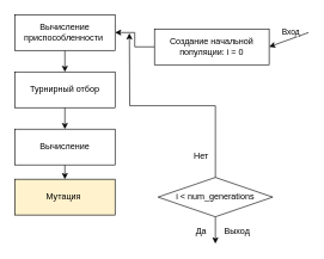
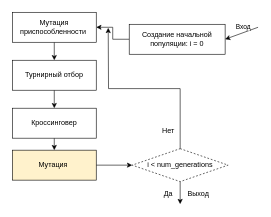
  <mxCell id="0" />
  <mxCell id="1" parent="0" />
  <mxCell id="2" value="" style="edgeStyle=orthogonalEdgeStyle;rounded=0;orthogonalLoop=1;jettySize=auto;html=1;" edge="1" parent="1" source="3" target="5"><mxGeometry relative="1" as="geometry" /></mxCell>
  <mxCell id="3" value="Создание начальной популяции: i = 0" style="rounded=0;whiteSpace=wrap;html=1;" vertex="1" parent="1"><mxGeometry x="215" y="40" width="160" height="50" as="geometry" /></mxCell>
  <mxCell id="4" style="edgeStyle=orthogonalEdgeStyle;rounded=0;orthogonalLoop=1;jettySize=auto;html=1;exitX=0.5;exitY=1;exitDx=0;exitDy=0;entryX=0.5;entryY=0;entryDx=0;entryDy=0;" edge="1" parent="1" source="5" target="7"><mxGeometry relative="1" as="geometry" /></mxCell>
- <mxCell id="5" value="Вычисление приспособленности&amp;nbsp;" style="rounded=0;whiteSpace=wrap;html=1;" vertex="1" parent="1"><mxGeometry x="20" y="20" width="140" height="50" as="geometry" /></mxCell>
+ <mxCell id="5" value="Мутация приспособленности&amp;nbsp;" style="rounded=0;whiteSpace=wrap;html=1;" vertex="1" parent="1"><mxGeometry x="20" y="20" width="140" height="50" as="geometry" /></mxCell>
  <mxCell id="6" style="edgeStyle=orthogonalEdgeStyle;rounded=0;orthogonalLoop=1;jettySize=auto;html=1;exitX=0.5;exitY=1;exitDx=0;exitDy=0;entryX=0.5;entryY=0;entryDx=0;entryDy=0;" edge="1" parent="1" source="7" target="9"><mxGeometry relative="1" as="geometry" /></mxCell>
  <mxCell id="7" value="Турнирный отбор&lt;span style=&quot;color: rgba(0, 0, 0, 0); font-family: monospace; font-size: 0px; text-align: start; text-wrap-mode: nowrap;&quot;&gt;%3CmxGraphModel%3E%3Croot%3E%3CmxCell%20id%3D%220%22%2F%3E%3CmxCell%20id%3D%221%22%20parent%3D%220%22%2F%3E%3CmxCell%20id%3D%222%22%20value%3D%22%D0%92%D1%8B%D1%87%D0%B8%D1%81%D0%BB%D0%B5%D0%BD%D0%B8%D0%B5%20%D0%BF%D1%80%D0%B8%D1%81%D0%BF%D0%BE%D1%81%D0%BE%D0%B1%D0%BB%D0%B5%D0%BD%D0%BD%D0%BE%D1%81%D1%82%D0%B8%26amp%3Bnbsp%3B%22%20style%3D%22rounded%3D0%3BwhiteSpace%3Dwrap%3Bhtml%3D1%3B%22%20vertex%3D%221%22%20parent%3D%221%22%3E%3CmxGeometry%20x%3D%22200%22%20y%3D%2280%22%20width%3D%22140%22%20height%3D%2250%22%20as%3D%22geometry%22%2F%3E%3C%2FmxCell%3E%3C%2Froot%3E%3C%2FmxGraphModel%3E&lt;/span&gt;" style="rounded=0;whiteSpace=wrap;html=1;" vertex="1" parent="1"><mxGeometry x="20" y="100" width="140" height="50" as="geometry" /></mxCell>
  <mxCell id="8" style="edgeStyle=orthogonalEdgeStyle;rounded=0;orthogonalLoop=1;jettySize=auto;html=1;exitX=0.5;exitY=1;exitDx=0;exitDy=0;entryX=0.5;entryY=0;entryDx=0;entryDy=0;" edge="1" parent="1" source="9" target="11"><mxGeometry relative="1" as="geometry" /></mxCell>
- <mxCell id="9" value="Вычисление" style="rounded=0;whiteSpace=wrap;html=1;" vertex="1" parent="1"><mxGeometry x="20" y="180" width="140" height="50" as="geometry" /></mxCell>
+ <mxCell id="9" value="Кроссинговер" style="rounded=0;whiteSpace=wrap;html=1;" vertex="1" parent="1"><mxGeometry x="20" y="180" width="140" height="50" as="geometry" /></mxCell>
+ <mxCell id="10" style="edgeStyle=orthogonalEdgeStyle;rounded=0;orthogonalLoop=1;jettySize=auto;html=1;exitX=1;exitY=0.5;exitDx=0;exitDy=0;entryX=0;entryY=0.5;entryDx=0;entryDy=0;" edge="1" parent="1" source="11" target="14"><mxGeometry relative="1" as="geometry" /></mxCell>
  <mxCell id="11" value="Мутация&amp;nbsp;" style="rounded=0;whiteSpace=wrap;html=1;fillColor=#fff2cc;" vertex="1" parent="1"><mxGeometry x="20" y="250" width="140" height="50" as="geometry" /></mxCell>
  <mxCell id="12" style="edgeStyle=orthogonalEdgeStyle;rounded=0;orthogonalLoop=1;jettySize=auto;html=1;exitX=0.5;exitY=0;exitDx=0;exitDy=0;" edge="1" parent="1" source="14"><mxGeometry relative="1" as="geometry"><mxPoint x="180" y="46" as="targetPoint" /></mxGeometry></mxCell>
  <mxCell id="13" style="edgeStyle=orthogonalEdgeStyle;rounded=0;orthogonalLoop=1;jettySize=auto;html=1;exitX=0.5;exitY=1;exitDx=0;exitDy=0;" edge="1" parent="1" source="14"><mxGeometry relative="1" as="geometry"><mxPoint x="300" y="340" as="targetPoint" /></mxGeometry></mxCell>
- <mxCell id="14" value="i &amp;lt; num_generations" style="rhombus;whiteSpace=wrap;html=1;" vertex="1" parent="1"><mxGeometry x="220" y="247.5" width="160" height="55" as="geometry" /></mxCell>
+ <mxCell id="14" value="i &amp;lt; num_generations" style="rhombus;whiteSpace=wrap;html=1;dashed=1;" vertex="1" parent="1"><mxGeometry x="220" y="247.5" width="160" height="55" as="geometry" /></mxCell>
  <mxCell id="15" value="Нет" style="text;html=1;align=center;verticalAlign=middle;resizable=0;points=[];autosize=1;strokeColor=none;fillColor=none;" vertex="1" parent="1"><mxGeometry x="260" y="202.5" width="40" height="30" as="geometry" /></mxCell>
  <mxCell id="16" value="" style="endArrow=classic;html=1;rounded=0;entryX=1;entryY=0.5;entryDx=0;entryDy=0;" edge="1" parent="1" target="3"><mxGeometry width="50" height="50" relative="1" as="geometry"><mxPoint x="430" y="45" as="sourcePoint" /><mxPoint x="440" y="30" as="targetPoint" /></mxGeometry></mxCell>
  <mxCell id="17" value="Вход" style="edgeLabel;html=1;align=center;verticalAlign=middle;resizable=0;points=[];" vertex="1" connectable="0" parent="16"><mxGeometry x="-0.248" y="-4" relative="1" as="geometry"><mxPoint x="-3" y="-5" as="offset" /></mxGeometry></mxCell>
  <mxCell id="18" value="Да" style="text;html=1;align=center;verticalAlign=middle;resizable=0;points=[];autosize=1;strokeColor=none;fillColor=none;" vertex="1" parent="1"><mxGeometry x="260" y="308" width="40" height="30" as="geometry" /></mxCell>
  <mxCell id="19" value="Выход" style="text;html=1;align=center;verticalAlign=middle;resizable=0;points=[];autosize=1;strokeColor=none;fillColor=none;" vertex="1" parent="1"><mxGeometry x="300" y="308" width="60" height="30" as="geometry" /></mxCell>
